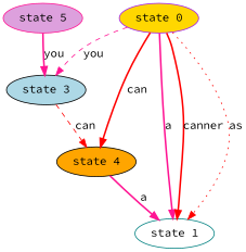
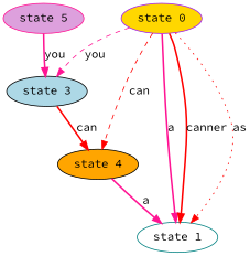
  digraph {
    fontname="Source Code Pro"
    node [color=black fontname="Source Code Pro" style=filled]
    edge [color=deeppink fontname="Source Code Pro" style=bold]
    n1 [color=deeppink fillcolor=plum label="state 5"]
    "state 3" [fillcolor=lightblue]
    "state 4" [fillcolor=orange]
    "state 1" [color=teal fillcolor=white]
    "state 0" [color=purple fillcolor=gold]
    n1 -> "state 3" [label=you]
-   "state 3" -> "state 4" [color=red label=can style=dashed]
+   "state 3" -> "state 4" [color=red label=can]
    "state 4" -> "state 1" [label=a]
    "state 0" -> "state 3" [label=you style=dashed]
-   "state 0" -> "state 4" [color=red label=can]
+   "state 0" -> "state 4" [color=red label=can style=dashed]
    "state 0" -> "state 1" [label=a]
    "state 0" -> "state 1" [color=red label=canner]
    "state 0" -> "state 1" [color=red label=as style=dotted]
  }
